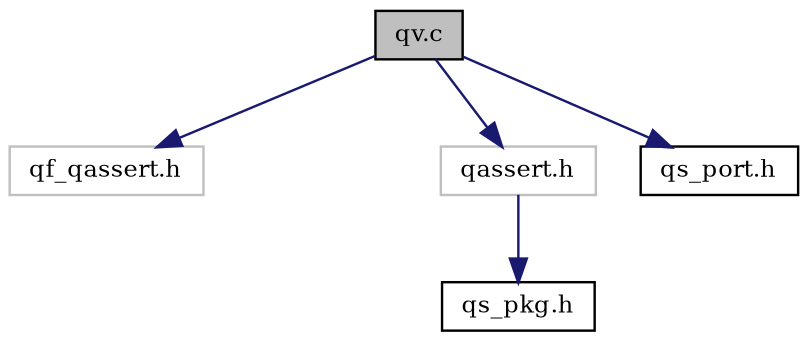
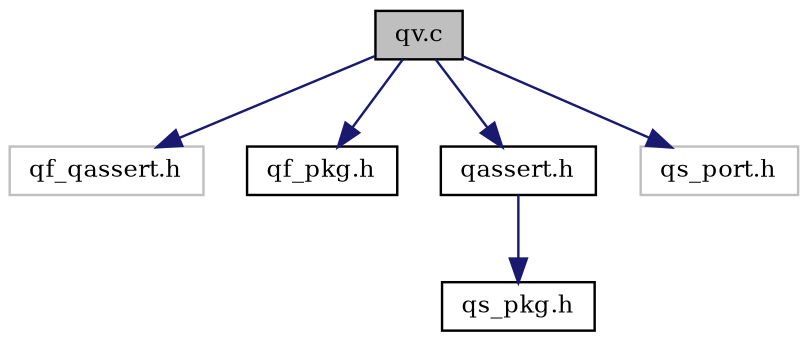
  digraph {
    fontname="DejaVu Serif"
    node [color=black fillcolor=white fontname="DejaVu Serif" fontsize=10 shape=record style=filled]
    edge [color=midnightblue fontname="DejaVu Serif" fontsize=10 labelfontname=Helvetica labelfontsize=10 style=solid]
    n1 [fillcolor=grey75 fontcolor=black height=0.2 label="qv.c" width=0.4]
    n2 [color=grey75 height=0.2 label="qf_qassert.h" width=0.4]
-   n4 [color=grey75 height=0.2 label="qassert.h" width=0.4]
-   n5 [height=0.2 label="qs_port.h" width=0.4]
+   n3 [height=0.2 label="qf_pkg.h" width=0.4]
+   n4 [height=0.2 label="qassert.h" width=0.4]
+   n5 [color=grey75 height=0.2 label="qs_port.h" width=0.4]
    n6 [height=0.2 label="qs_pkg.h" width=0.4]
    n1 -> n2
+   n1 -> n3
    n1 -> n4
    n1 -> n5
    n4 -> n6
  }
